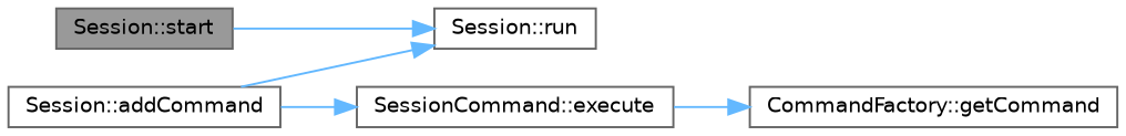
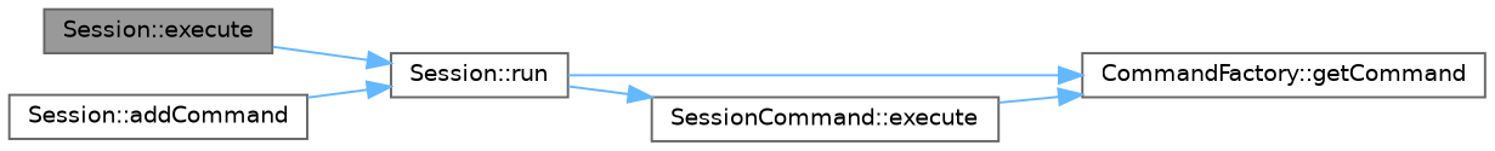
  digraph {
    rankdir=LR
    node [color=grey40 fillcolor=white fontname=Helvetica fontsize=10 shape=box style=filled]
    edge [color=steelblue1 fontname=Helvetica fontsize=10 labelfontname=Helvetica labelfontsize=10 style=solid]
-   n1 [color=gray40 fillcolor=grey60 fontcolor=black height=0.2 label="Session::start" width=0.4]
+   n1 [color=gray40 fillcolor=grey60 fontcolor=black height=0.2 label="Session::execute" width=0.4]
    n2 [height=0.2 label="Session::run" width=0.4]
    n3 [height=0.2 label="CommandFactory::getCommand" width=0.4]
    n4 [height=0.2 label="SessionCommand::execute" width=0.4]
    n5 [height=0.2 label="Session::addCommand" width=0.4]
    n1 -> n2
-   n5 -> n4
+   n2 -> n3
+   n2 -> n4
    n4 -> n3
    n5 -> n2
  }
